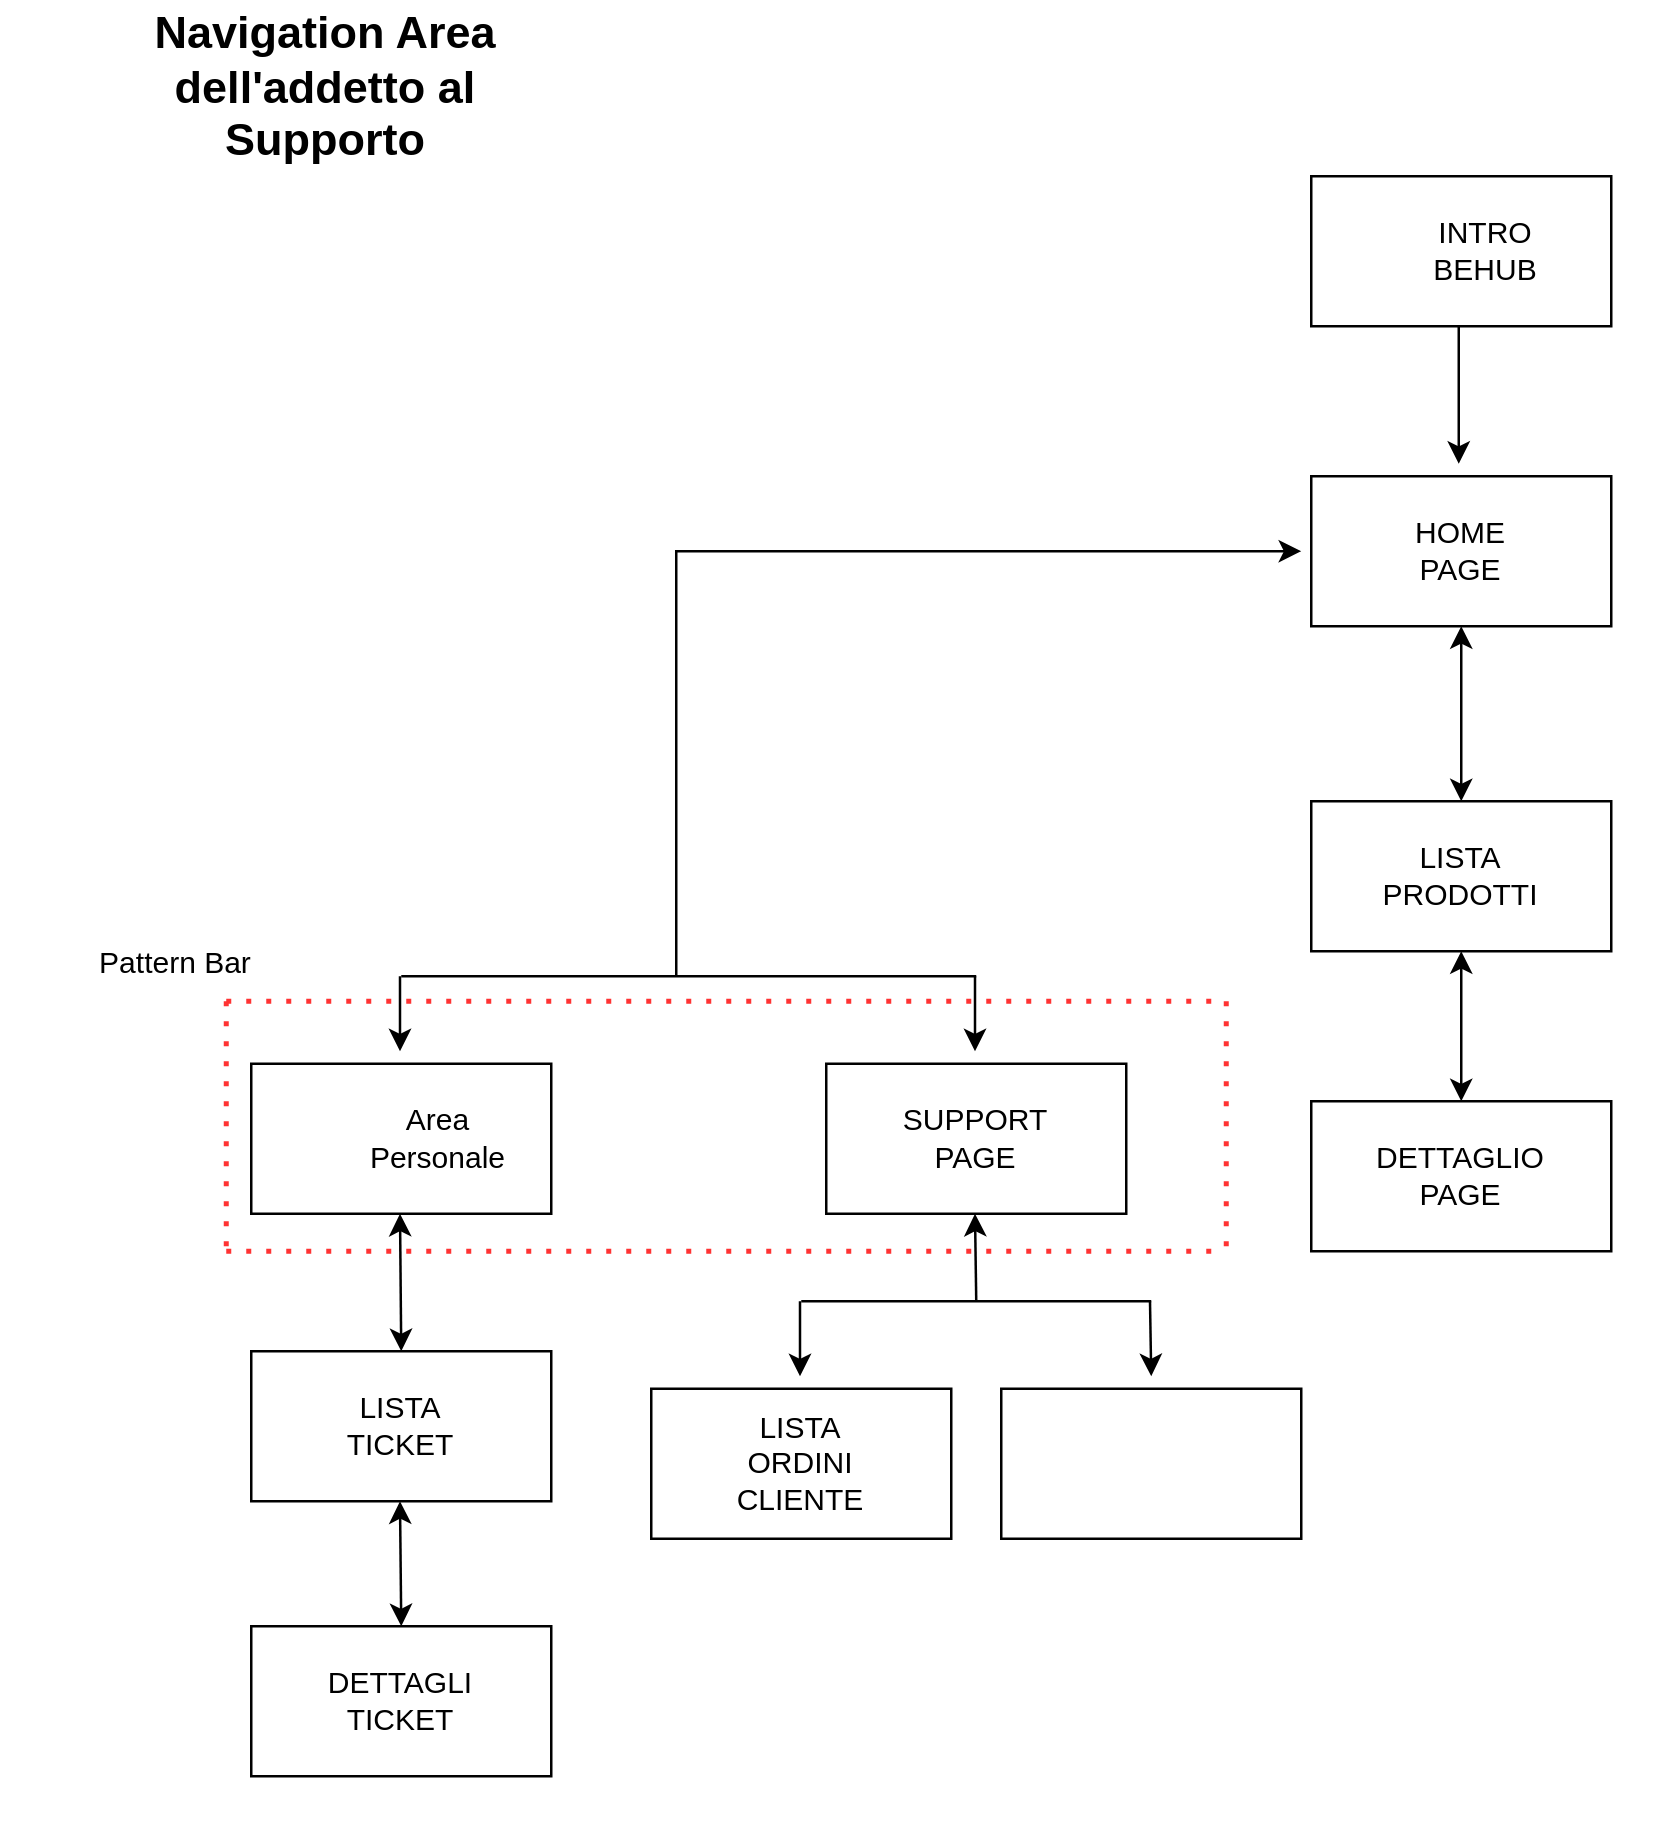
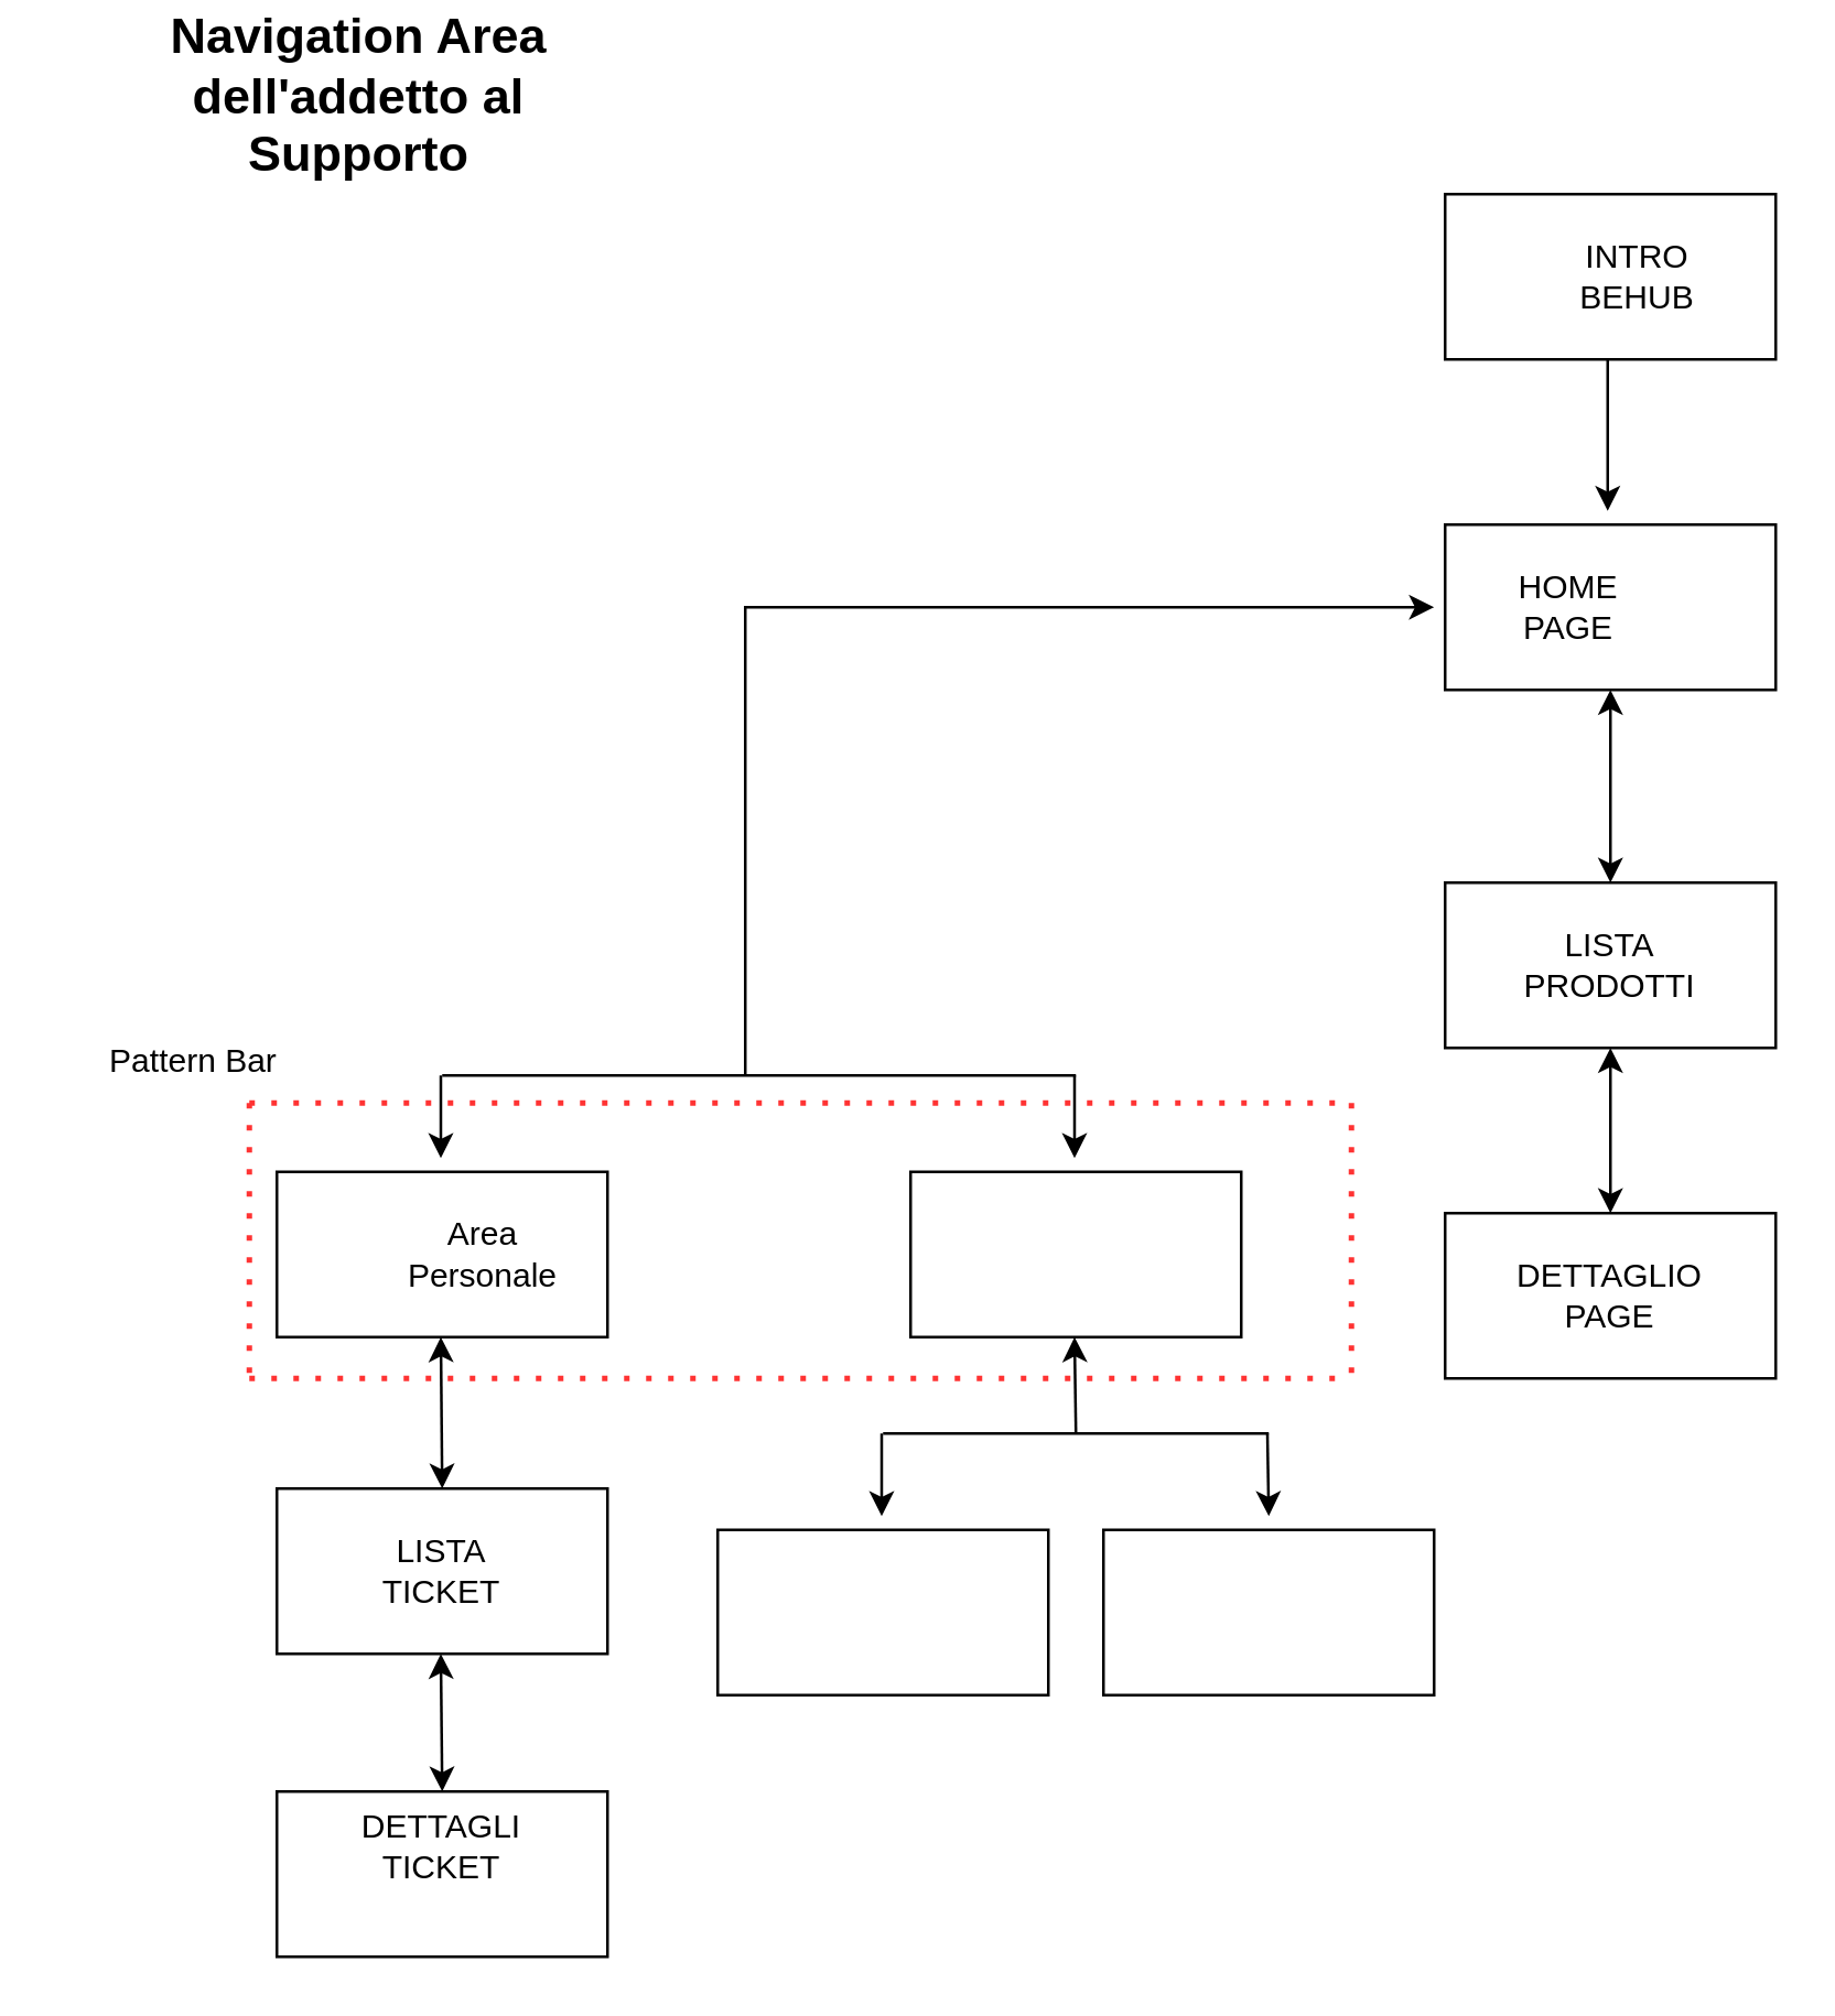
  <mxCell id="0" />
  <mxCell id="1" parent="0" />
  <mxCell id="2" value="Navigation Area dell'addetto al Supporto" style="text;html=1;strokeColor=none;fillColor=none;align=center;verticalAlign=middle;whiteSpace=wrap;rounded=0;fontSize=18;fontStyle=1" parent="1" vertex="1"><mxGeometry x="40" y="20" width="180" height="30" as="geometry" /></mxCell>
  <mxCell id="3" value="" style="rounded=0;whiteSpace=wrap;html=1;" parent="1" vertex="1"><mxGeometry x="524" y="70" width="120" height="60" as="geometry" /></mxCell>
  <mxCell id="4" value="INTRO BEHUB" style="text;html=1;strokeColor=none;fillColor=none;align=center;verticalAlign=middle;whiteSpace=wrap;rounded=0;" parent="1" vertex="1"><mxGeometry x="564" y="85" width="60" height="30" as="geometry" /></mxCell>
  <mxCell id="5" value="" style="endArrow=classic;html=1;rounded=0;" parent="1" edge="1"><mxGeometry width="50" height="50" relative="1" as="geometry"><mxPoint x="583" y="130" as="sourcePoint" /><mxPoint x="583" y="185" as="targetPoint" /></mxGeometry></mxCell>
  <mxCell id="6" value="" style="rounded=0;whiteSpace=wrap;html=1;" parent="1" vertex="1"><mxGeometry x="524" y="190" width="120" height="60" as="geometry" /></mxCell>
- <mxCell id="7" value="HOME PAGE" style="text;html=1;strokeColor=none;fillColor=none;align=center;verticalAlign=middle;whiteSpace=wrap;rounded=0;" parent="1" vertex="1"><mxGeometry x="554" y="205" width="60" height="30" as="geometry" /></mxCell>
+ <mxCell id="7" value="HOME PAGE" style="text;html=1;strokeColor=none;fillColor=none;align=center;verticalAlign=middle;whiteSpace=wrap;rounded=0;" parent="1" vertex="1"><mxGeometry x="539" y="205" width="60" height="30" as="geometry" /></mxCell>
  <mxCell id="8" value="" style="rounded=0;whiteSpace=wrap;html=1;" parent="1" vertex="1"><mxGeometry x="100" y="425" width="120" height="60" as="geometry" /></mxCell>
  <mxCell id="9" value="Area Personale" style="text;html=1;strokeColor=none;fillColor=none;align=center;verticalAlign=middle;whiteSpace=wrap;rounded=0;" parent="1" vertex="1"><mxGeometry x="145" y="440" width="60" height="30" as="geometry" /></mxCell>
  <mxCell id="10" value="" style="endArrow=none;html=1;rounded=0;" parent="1" edge="1"><mxGeometry width="50" height="50" relative="1" as="geometry"><mxPoint x="160" y="390" as="sourcePoint" /><mxPoint x="390" y="390" as="targetPoint" /></mxGeometry></mxCell>
  <mxCell id="11" value="" style="endArrow=classic;html=1;rounded=0;" parent="1" edge="1"><mxGeometry width="50" height="50" relative="1" as="geometry"><mxPoint x="389.5" y="390" as="sourcePoint" /><mxPoint x="389.5" y="420" as="targetPoint" /></mxGeometry></mxCell>
  <mxCell id="12" value="" style="endArrow=classic;html=1;rounded=0;" parent="1" edge="1"><mxGeometry width="50" height="50" relative="1" as="geometry"><mxPoint x="159.5" y="390" as="sourcePoint" /><mxPoint x="159.5" y="420" as="targetPoint" /></mxGeometry></mxCell>
  <mxCell id="13" value="" style="endArrow=none;dashed=1;html=1;dashPattern=1 3;strokeWidth=2;rounded=0;strokeColor=#FF3333;" parent="1" edge="1"><mxGeometry width="50" height="50" relative="1" as="geometry"><mxPoint x="90" y="400" as="sourcePoint" /><mxPoint x="490" y="400" as="targetPoint" /></mxGeometry></mxCell>
  <mxCell id="14" value="" style="endArrow=none;dashed=1;html=1;dashPattern=1 3;strokeWidth=2;rounded=0;strokeColor=#FF3333;" parent="1" edge="1"><mxGeometry width="50" height="50" relative="1" as="geometry"><mxPoint x="90" y="500" as="sourcePoint" /><mxPoint x="490" y="500" as="targetPoint" /></mxGeometry></mxCell>
  <mxCell id="15" value="" style="endArrow=none;dashed=1;html=1;dashPattern=1 3;strokeWidth=2;rounded=0;strokeColor=#FF3333;" parent="1" edge="1"><mxGeometry width="50" height="50" relative="1" as="geometry"><mxPoint x="490" y="400" as="sourcePoint" /><mxPoint x="490" y="500" as="targetPoint" /></mxGeometry></mxCell>
  <mxCell id="16" value="" style="endArrow=none;dashed=1;html=1;dashPattern=1 3;strokeWidth=2;rounded=0;strokeColor=#FF3333;" parent="1" edge="1"><mxGeometry width="50" height="50" relative="1" as="geometry"><mxPoint x="90" y="400" as="sourcePoint" /><mxPoint x="90" y="500" as="targetPoint" /></mxGeometry></mxCell>
  <mxCell id="17" value="Pattern Bar" style="text;html=1;strokeColor=none;fillColor=none;align=center;verticalAlign=middle;whiteSpace=wrap;rounded=0;" parent="1" vertex="1"><mxGeometry x="20" y="370" width="100" height="30" as="geometry" /></mxCell>
  <mxCell id="18" value="" style="rounded=0;whiteSpace=wrap;html=1;" parent="1" vertex="1"><mxGeometry x="330" y="425" width="120" height="60" as="geometry" /></mxCell>
- <mxCell id="19" value="SUPPORT PAGE" style="text;html=1;strokeColor=none;fillColor=none;align=center;verticalAlign=middle;whiteSpace=wrap;rounded=0;" parent="1" vertex="1"><mxGeometry x="360" y="440" width="60" height="30" as="geometry" /></mxCell>
  <mxCell id="20" value="" style="rounded=0;whiteSpace=wrap;html=1;" parent="1" vertex="1"><mxGeometry x="260" y="555" width="120" height="60" as="geometry" /></mxCell>
- <mxCell id="21" value="LISTA ORDINI CLIENTE" style="text;html=1;strokeColor=none;fillColor=none;align=center;verticalAlign=middle;whiteSpace=wrap;rounded=0;" parent="1" vertex="1"><mxGeometry x="290" y="570" width="60" height="30" as="geometry" /></mxCell>
  <mxCell id="22" value="" style="rounded=0;whiteSpace=wrap;html=1;" parent="1" vertex="1"><mxGeometry x="100" y="540" width="120" height="60" as="geometry" /></mxCell>
  <mxCell id="23" value="LISTA TICKET" style="text;html=1;strokeColor=none;fillColor=none;align=center;verticalAlign=middle;whiteSpace=wrap;rounded=0;" parent="1" vertex="1"><mxGeometry x="130" y="555" width="60" height="30" as="geometry" /></mxCell>
  <mxCell id="24" value="" style="rounded=0;whiteSpace=wrap;html=1;" parent="1" vertex="1"><mxGeometry x="100" y="650" width="120" height="60" as="geometry" /></mxCell>
- <mxCell id="25" value="DETTAGLI TICKET" style="text;html=1;strokeColor=none;fillColor=none;align=center;verticalAlign=middle;whiteSpace=wrap;rounded=0;" parent="1" vertex="1"><mxGeometry x="130" y="665" width="60" height="30" as="geometry" /></mxCell>
+ <mxCell id="25" value="DETTAGLI TICKET" style="text;html=1;strokeColor=none;fillColor=none;align=center;verticalAlign=middle;whiteSpace=wrap;rounded=0;" parent="1" vertex="1"><mxGeometry x="130" y="655" width="60" height="30" as="geometry" /></mxCell>
  <mxCell id="26" value="" style="rounded=0;whiteSpace=wrap;html=1;" parent="1" vertex="1"><mxGeometry x="524" y="320" width="120" height="60" as="geometry" /></mxCell>
  <mxCell id="27" value="LISTA PRODOTTI" style="text;html=1;strokeColor=none;fillColor=none;align=center;verticalAlign=middle;whiteSpace=wrap;rounded=0;" parent="1" vertex="1"><mxGeometry x="554" y="335" width="60" height="30" as="geometry" /></mxCell>
  <mxCell id="28" value="" style="rounded=0;whiteSpace=wrap;html=1;" parent="1" vertex="1"><mxGeometry x="524" y="440" width="120" height="60" as="geometry" /></mxCell>
  <mxCell id="29" value="DETTAGLIO PAGE" style="text;html=1;strokeColor=none;fillColor=none;align=center;verticalAlign=middle;whiteSpace=wrap;rounded=0;" parent="1" vertex="1"><mxGeometry x="554" y="455" width="60" height="30" as="geometry" /></mxCell>
  <mxCell id="30" value="" style="rounded=0;whiteSpace=wrap;html=1;" parent="1" vertex="1"><mxGeometry x="400" y="555" width="120" height="60" as="geometry" /></mxCell>
  <mxCell id="31" value="" style="endArrow=none;html=1;rounded=0;" parent="1" edge="1"><mxGeometry width="50" height="50" relative="1" as="geometry"><mxPoint x="320" y="520" as="sourcePoint" /><mxPoint x="460" y="520" as="targetPoint" /></mxGeometry></mxCell>
  <mxCell id="32" value="" style="endArrow=classic;html=1;rounded=0;" parent="1" edge="1"><mxGeometry width="50" height="50" relative="1" as="geometry"><mxPoint x="319.5" y="520" as="sourcePoint" /><mxPoint x="319.5" y="550" as="targetPoint" /></mxGeometry></mxCell>
  <mxCell id="33" value="" style="endArrow=classic;html=1;rounded=0;" parent="1" edge="1"><mxGeometry width="50" height="50" relative="1" as="geometry"><mxPoint x="459.5" y="520" as="sourcePoint" /><mxPoint x="460" y="550" as="targetPoint" /></mxGeometry></mxCell>
  <mxCell id="34" value="" style="endArrow=classic;startArrow=classic;html=1;rounded=0;exitX=0.5;exitY=0;exitDx=0;exitDy=0;" edge="1" parent="1" source="28"><mxGeometry width="50" height="50" relative="1" as="geometry"><mxPoint x="534" y="430" as="sourcePoint" /><mxPoint x="584" y="380" as="targetPoint" /></mxGeometry></mxCell>
  <mxCell id="35" value="" style="endArrow=classic;startArrow=classic;html=1;rounded=0;" edge="1" parent="1"><mxGeometry width="50" height="50" relative="1" as="geometry"><mxPoint x="584" y="320" as="sourcePoint" /><mxPoint x="584" y="250" as="targetPoint" /></mxGeometry></mxCell>
  <mxCell id="36" value="" style="endArrow=classic;startArrow=classic;html=1;rounded=0;" edge="1" parent="1"><mxGeometry width="50" height="50" relative="1" as="geometry"><mxPoint x="160" y="650" as="sourcePoint" /><mxPoint x="159.5" y="600" as="targetPoint" /></mxGeometry></mxCell>
  <mxCell id="37" value="" style="endArrow=classic;startArrow=classic;html=1;rounded=0;" edge="1" parent="1"><mxGeometry width="50" height="50" relative="1" as="geometry"><mxPoint x="160" y="540" as="sourcePoint" /><mxPoint x="159.5" y="485" as="targetPoint" /></mxGeometry></mxCell>
  <mxCell id="38" value="" style="endArrow=classic;html=1;rounded=0;" edge="1" parent="1"><mxGeometry width="50" height="50" relative="1" as="geometry"><mxPoint x="270" y="390" as="sourcePoint" /><mxPoint x="520" y="220" as="targetPoint" /><Array as="points"><mxPoint x="270" y="220" /></Array></mxGeometry></mxCell>
  <mxCell id="39" value="" style="endArrow=classic;html=1;rounded=0;" edge="1" parent="1"><mxGeometry width="50" height="50" relative="1" as="geometry"><mxPoint x="390" y="520" as="sourcePoint" /><mxPoint x="389.5" y="485" as="targetPoint" /></mxGeometry></mxCell>
